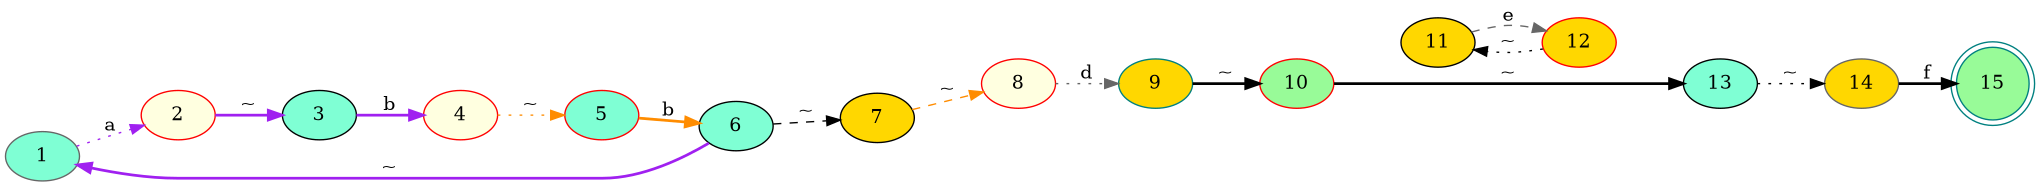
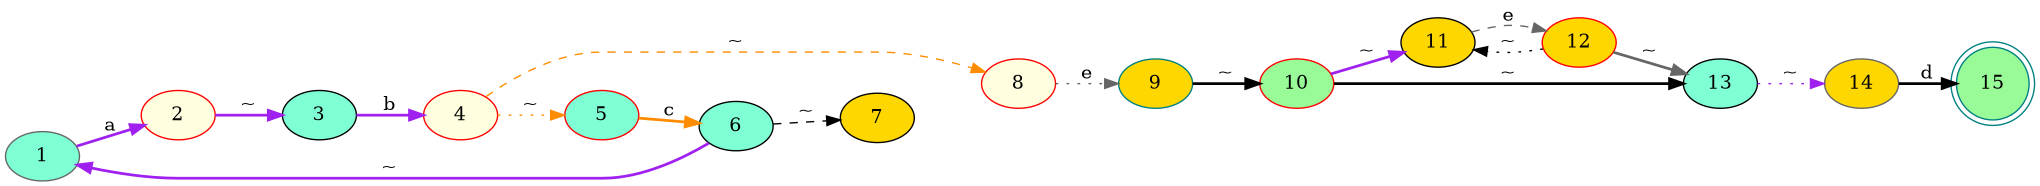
  digraph {
    rankdir=LR
    node [color=red fillcolor=aquamarine style=filled]
    edge [color=black style=bold]
    n1 [color=gray40 label=1]
    n2 [fillcolor=lightyellow label=2]
    n3 [color=black fillcolor=gold label=7]
    n4 [fillcolor=lightyellow label=8]
    n5 [color=black label=3]
    n6 [fillcolor=lightyellow label=4]
    n7 [label=5]
    n8 [color=black label=6]
    n9 [color=teal fillcolor=gold label=9]
    n10 [fillcolor=palegreen label=10]
    n11 [color=black fillcolor=gold label=11]
    n12 [color=black label=13]
    n13 [fillcolor=gold label=12]
    n14 [color=gray40 fillcolor=gold label=14]
    n15 [color=teal fillcolor=palegreen label=15 shape=doublecircle]
-   n1 -> n2 [color=purple label=a style=dotted]
+   n1 -> n2 [color=purple label=a]
    n2 -> n5 [color=purple label="~"]
-   n3 -> n4 [color=darkorange label="~" style=dashed]
-   n4 -> n9 [color=gray40 label=d style=dotted]
+   n6 -> n4 [color=darkorange label="~" style=dashed]
+   n4 -> n9 [color=gray40 label=e style=dotted]
    n5 -> n6 [color=purple label=b]
    n6 -> n7 [color=darkorange label="~" style=dotted]
-   n7 -> n8 [color=darkorange label=b]
+   n7 -> n8 [color=darkorange label=c]
    n8 -> n1 [color=purple label="~"]
    n8 -> n3 [label="~" style=dashed]
    n9 -> n10 [label="~"]
+   n10 -> n11 [color=purple label="~"]
    n10 -> n12 [label="~"]
    n11 -> n13 [color=gray40 label=e style=dashed]
-   n12 -> n14 [label="~" style=dotted]
+   n12 -> n14 [color=purple label="~" style=dotted]
    n13 -> n11 [label="~" style=dotted]
-   n14 -> n15 [label=f]
+   n13 -> n12 [color=gray40 label="~"]
+   n14 -> n15 [label=d]
  }
